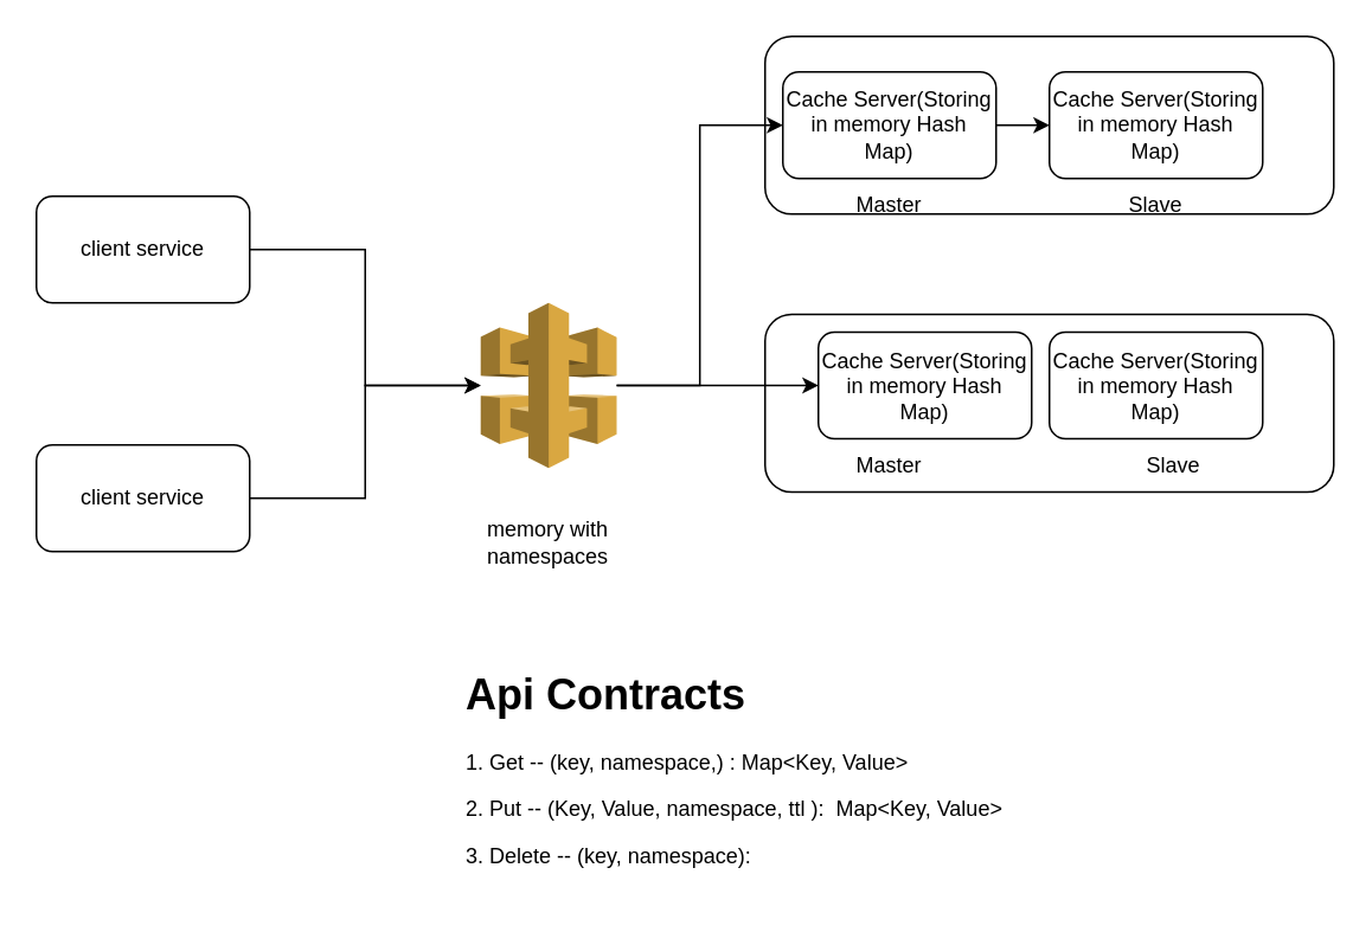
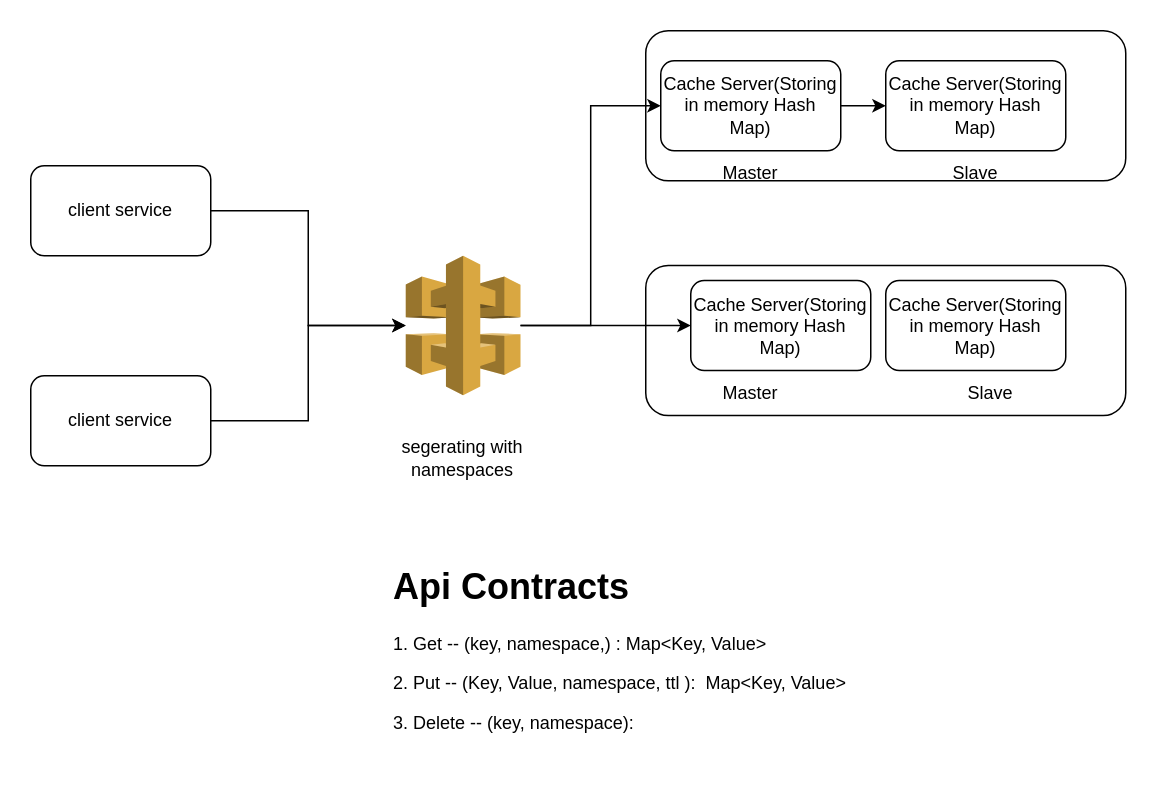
  <mxCell id="0" />
  <mxCell id="1" parent="0" />
  <mxCell id="2" value="" style="rounded=1;whiteSpace=wrap;html=1;" vertex="1" parent="1"><mxGeometry x="430" y="176.5" width="320" height="100" as="geometry" /></mxCell>
  <mxCell id="3" value="" style="rounded=1;whiteSpace=wrap;html=1;" vertex="1" parent="1"><mxGeometry x="430" y="20" width="320" height="100" as="geometry" /></mxCell>
  <mxCell id="4" style="edgeStyle=orthogonalEdgeStyle;rounded=0;orthogonalLoop=1;jettySize=auto;html=1;" edge="1" parent="1" source="5" target="10"><mxGeometry relative="1" as="geometry" /></mxCell>
  <mxCell id="5" value="client service" style="rounded=1;whiteSpace=wrap;html=1;" vertex="1" parent="1"><mxGeometry x="20" y="110" width="120" height="60" as="geometry" /></mxCell>
  <mxCell id="6" style="edgeStyle=orthogonalEdgeStyle;rounded=0;orthogonalLoop=1;jettySize=auto;html=1;exitX=1;exitY=0.5;exitDx=0;exitDy=0;" edge="1" parent="1" source="7" target="10"><mxGeometry relative="1" as="geometry" /></mxCell>
  <mxCell id="7" value="client service" style="rounded=1;whiteSpace=wrap;html=1;" vertex="1" parent="1"><mxGeometry x="20" y="250" width="120" height="60" as="geometry" /></mxCell>
  <mxCell id="8" style="edgeStyle=orthogonalEdgeStyle;rounded=0;orthogonalLoop=1;jettySize=auto;html=1;entryX=0;entryY=0.5;entryDx=0;entryDy=0;" edge="1" parent="1" source="10" target="12"><mxGeometry relative="1" as="geometry"><Array as="points"><mxPoint x="440" y="217" /></Array></mxGeometry></mxCell>
  <mxCell id="9" style="edgeStyle=orthogonalEdgeStyle;rounded=0;orthogonalLoop=1;jettySize=auto;html=1;entryX=0;entryY=0.5;entryDx=0;entryDy=0;" edge="1" parent="1" source="10" target="11"><mxGeometry relative="1" as="geometry" /></mxCell>
  <mxCell id="10" value="" style="outlineConnect=0;dashed=0;verticalLabelPosition=bottom;verticalAlign=top;align=center;html=1;shape=mxgraph.aws3.api_gateway;fillColor=#D9A741;gradientColor=none;" vertex="1" parent="1"><mxGeometry x="270" y="170" width="76.5" height="93" as="geometry" /></mxCell>
  <mxCell id="11" value="Cache Server(Storing in memory Hash Map)" style="rounded=1;whiteSpace=wrap;html=1;" vertex="1" parent="1"><mxGeometry x="440" y="40" width="120" height="60" as="geometry" /></mxCell>
  <mxCell id="12" value="Cache Server(Storing in memory Hash Map)" style="rounded=1;whiteSpace=wrap;html=1;" vertex="1" parent="1"><mxGeometry x="460" y="186.5" width="120" height="60" as="geometry" /></mxCell>
- <mxCell id="13" value="memory with namespaces" style="text;html=1;align=center;verticalAlign=middle;whiteSpace=wrap;rounded=0;" vertex="1" parent="1"><mxGeometry x="238.25" y="290" width="140" height="30" as="geometry" /></mxCell>
+ <mxCell id="13" value="segerating with namespaces" style="text;html=1;align=center;verticalAlign=middle;whiteSpace=wrap;rounded=0;" vertex="1" parent="1"><mxGeometry x="238.25" y="290" width="140" height="30" as="geometry" /></mxCell>
  <mxCell id="14" value="" style="edgeStyle=orthogonalEdgeStyle;rounded=0;orthogonalLoop=1;jettySize=auto;html=1;" edge="1" parent="1" source="11" target="15"><mxGeometry relative="1" as="geometry"><mxPoint x="560" y="70" as="sourcePoint" /><mxPoint x="750" y="110" as="targetPoint" /></mxGeometry></mxCell>
  <mxCell id="15" value="Cache Server(Storing in memory Hash Map)" style="rounded=1;whiteSpace=wrap;html=1;" vertex="1" parent="1"><mxGeometry x="590" y="40" width="120" height="60" as="geometry" /></mxCell>
  <mxCell id="16" value="Master" style="text;html=1;align=center;verticalAlign=middle;whiteSpace=wrap;rounded=0;" vertex="1" parent="1"><mxGeometry x="470" y="100" width="60" height="30" as="geometry" /></mxCell>
  <mxCell id="17" value="Slave" style="text;html=1;align=center;verticalAlign=middle;whiteSpace=wrap;rounded=0;" vertex="1" parent="1"><mxGeometry x="620" y="100" width="60" height="30" as="geometry" /></mxCell>
  <mxCell id="18" value="Cache Server(Storing in memory Hash Map)" style="rounded=1;whiteSpace=wrap;html=1;" vertex="1" parent="1"><mxGeometry x="590" y="186.5" width="120" height="60" as="geometry" /></mxCell>
  <mxCell id="19" value="Master" style="text;html=1;align=center;verticalAlign=middle;whiteSpace=wrap;rounded=0;" vertex="1" parent="1"><mxGeometry x="470" y="246.5" width="60" height="30" as="geometry" /></mxCell>
  <mxCell id="20" value="Slave" style="text;html=1;align=center;verticalAlign=middle;whiteSpace=wrap;rounded=0;" vertex="1" parent="1"><mxGeometry x="630" y="246.5" width="60" height="30" as="geometry" /></mxCell>
  <mxCell id="21" value="&lt;h1 style=&quot;margin-top: 0px;&quot;&gt;Api Contracts&lt;/h1&gt;&lt;p&gt;1. Get -- (key, namespace,) : Map&amp;lt;Key, Value&amp;gt;&lt;/p&gt;&lt;p&gt;2. Put -- (Key, Value,&amp;nbsp;&lt;span style=&quot;background-color: initial;&quot;&gt;namespace, ttl&lt;/span&gt;&lt;span style=&quot;background-color: initial;&quot;&gt;&amp;nbsp;):&amp;nbsp; Map&amp;lt;Key, Value&amp;gt;&lt;/span&gt;&lt;/p&gt;&lt;p&gt;&lt;span style=&quot;background-color: initial;&quot;&gt;3. Delete --&amp;nbsp;&lt;/span&gt;&lt;span style=&quot;background-color: initial;&quot;&gt;(key, namespace):&amp;nbsp;&lt;/span&gt;&lt;/p&gt;" style="text;html=1;whiteSpace=wrap;overflow=hidden;rounded=0;" vertex="1" parent="1"><mxGeometry x="260" y="370" width="490" height="140" as="geometry" /></mxCell>
